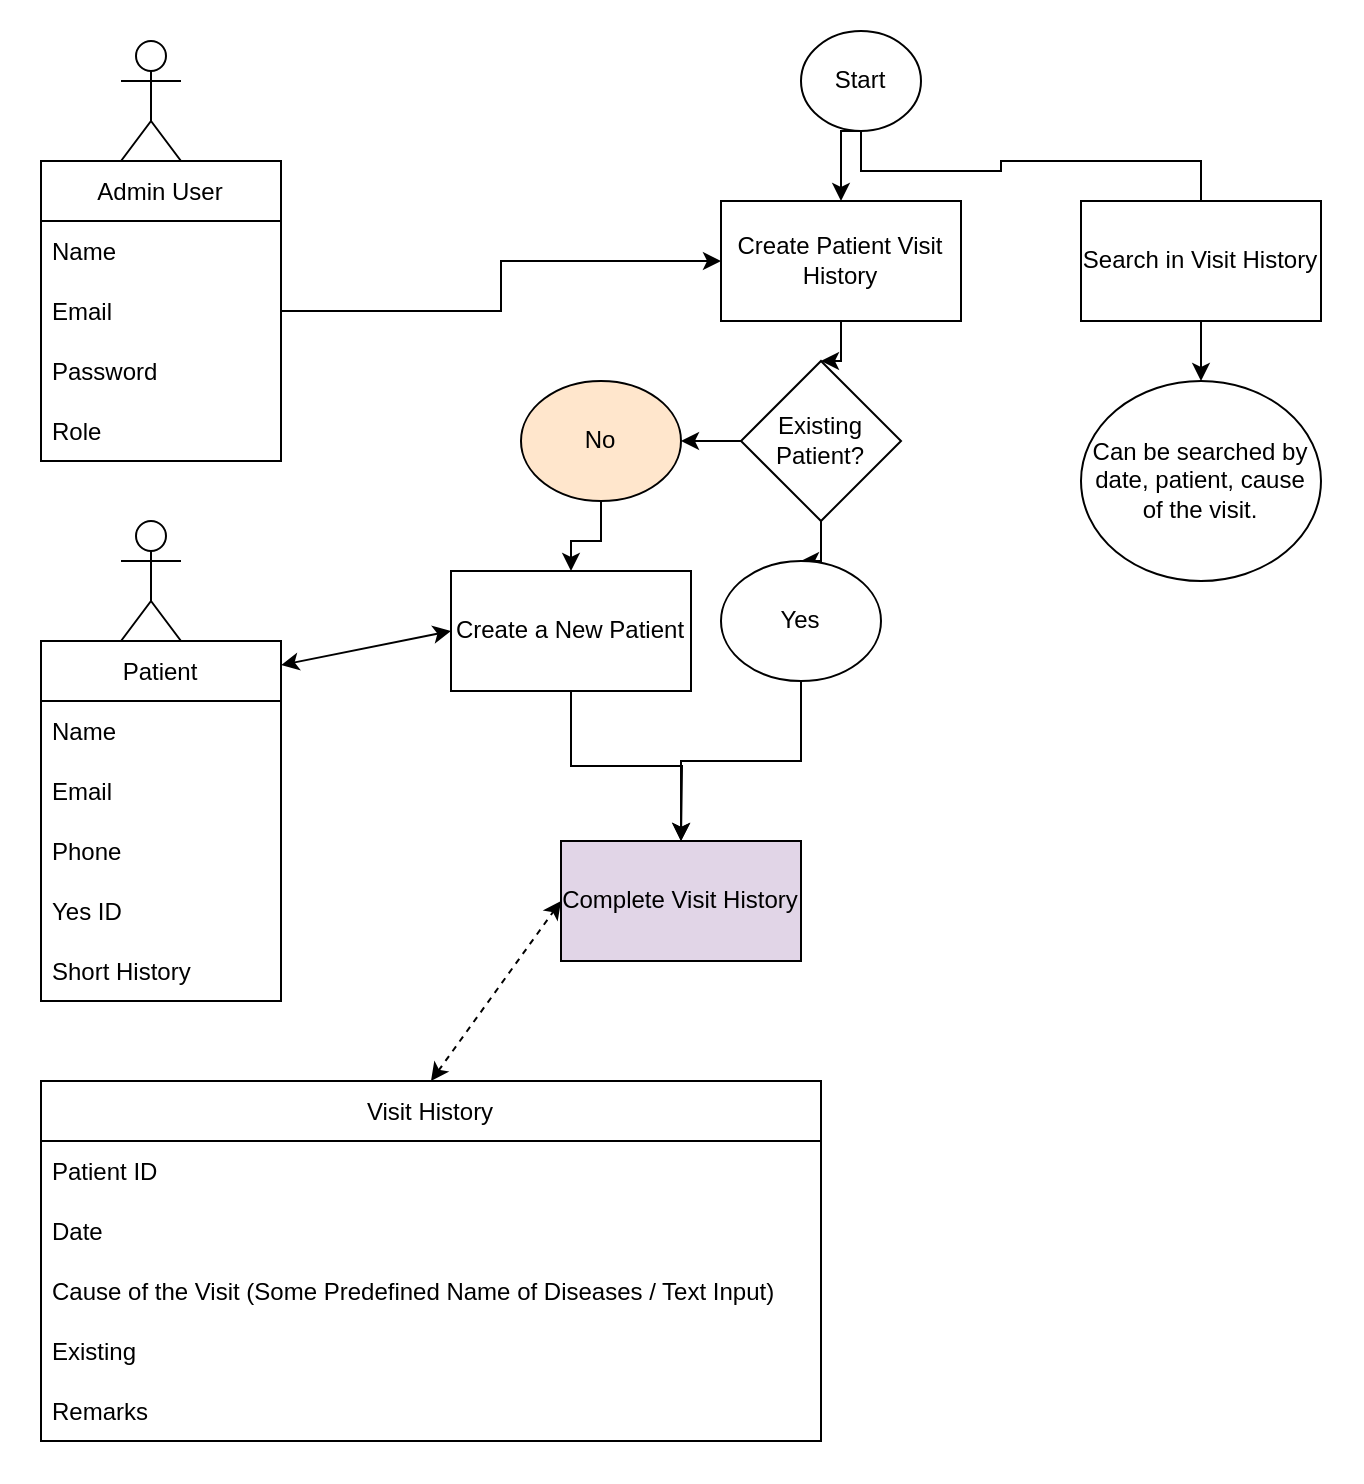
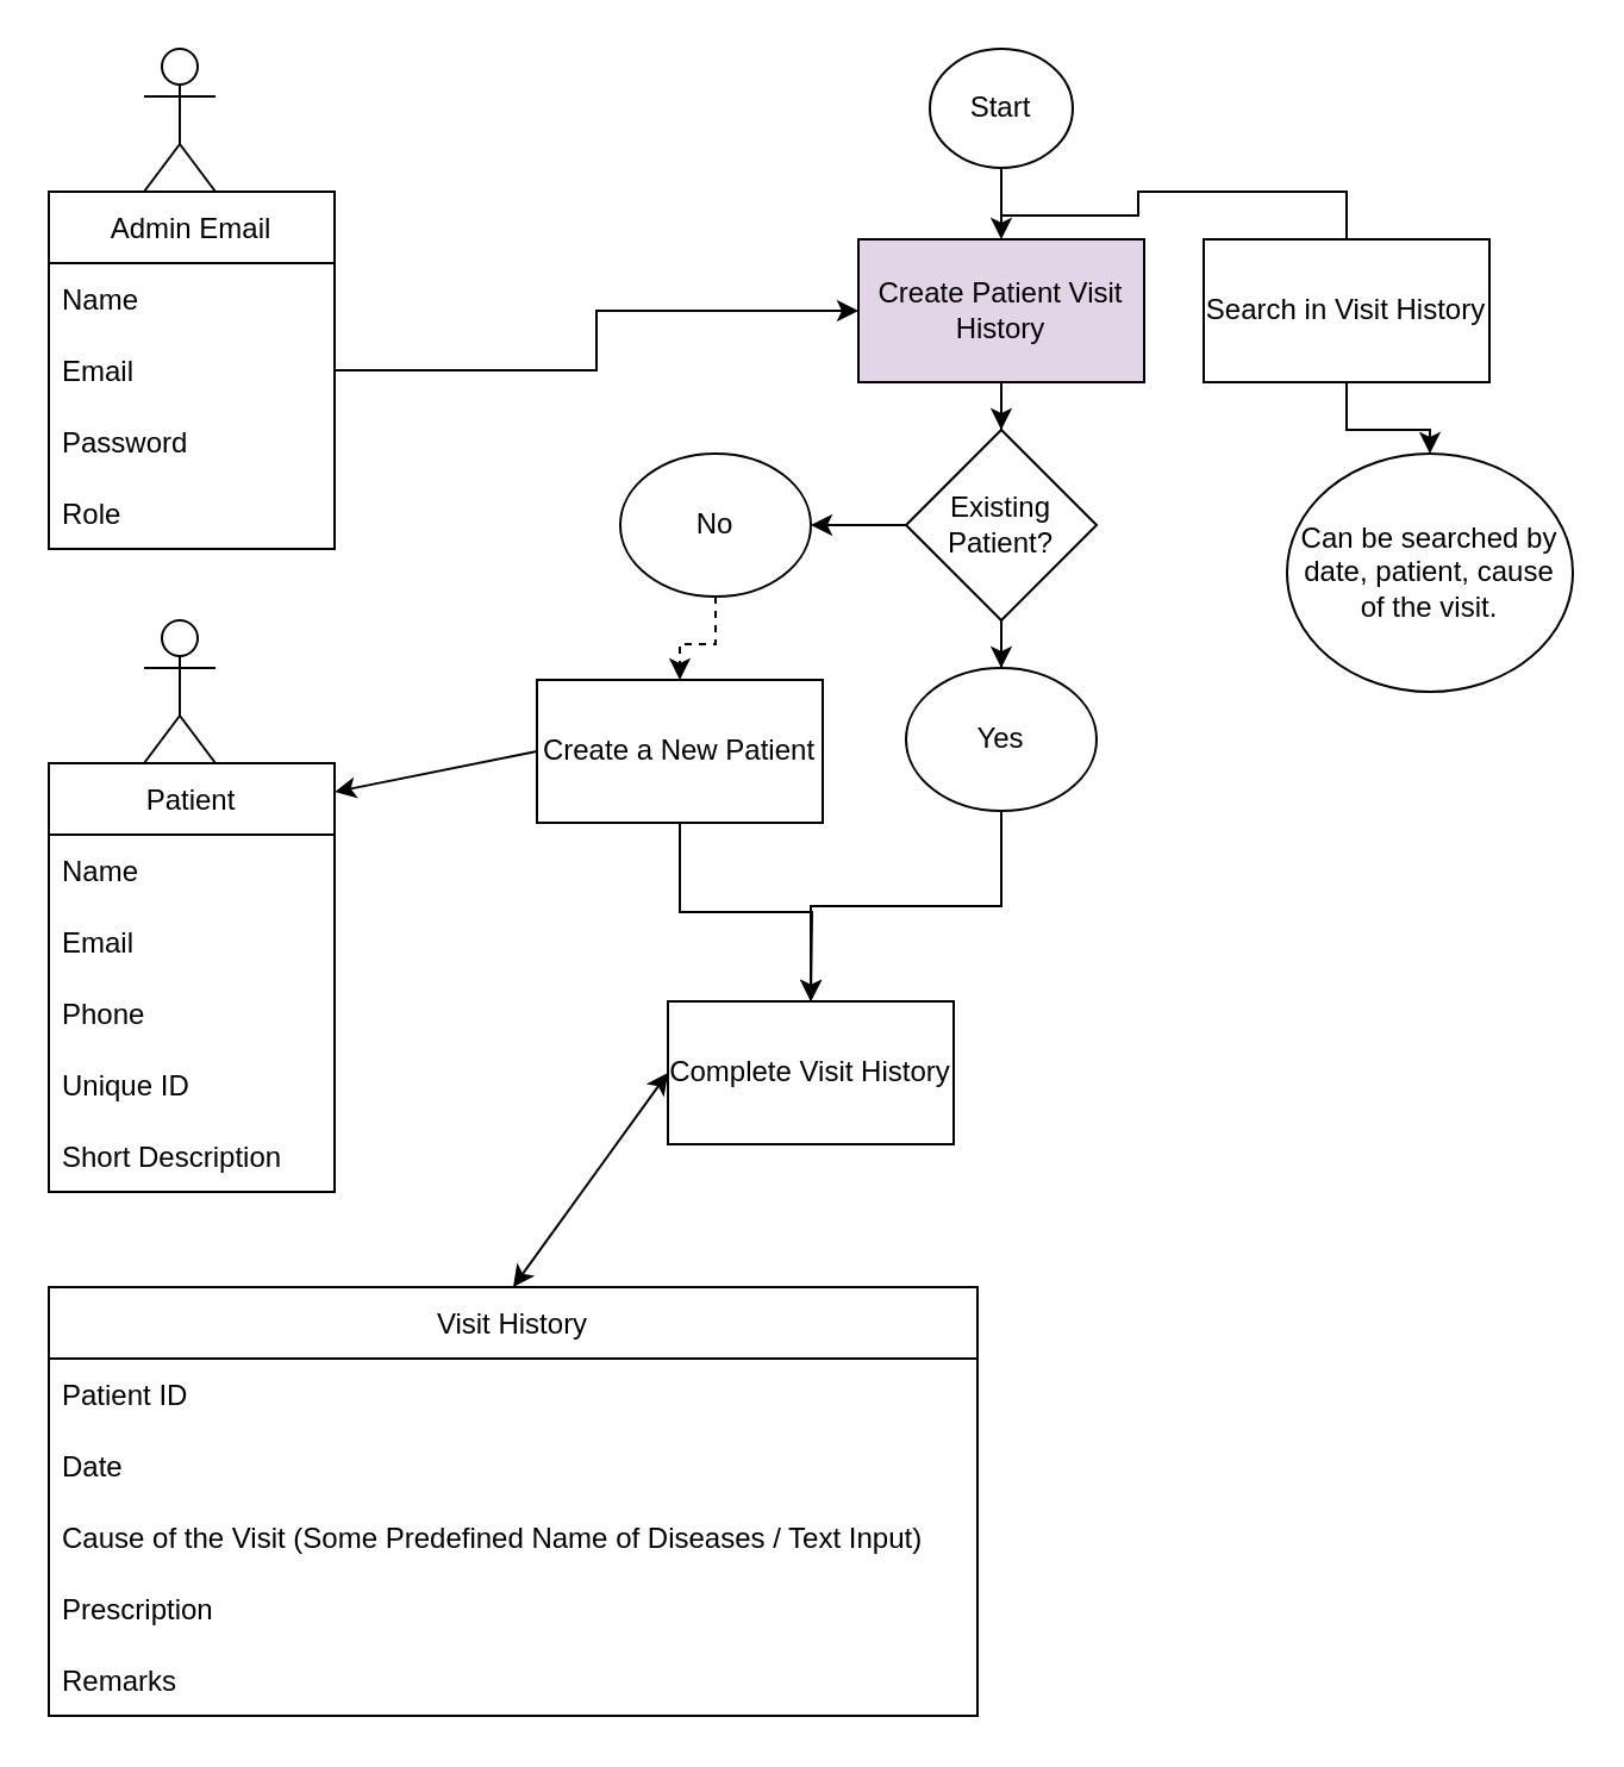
  <mxCell id="0" />
  <mxCell id="1" parent="0" />
  <mxCell id="2" style="edgeStyle=orthogonalEdgeStyle;rounded=0;orthogonalLoop=1;jettySize=auto;html=1;exitX=0.5;exitY=1;exitDx=0;exitDy=0;" parent="1" source="4" edge="1"><mxGeometry relative="1" as="geometry"><mxPoint x="420" y="100" as="targetPoint" /></mxGeometry></mxCell>
  <mxCell id="3" style="edgeStyle=orthogonalEdgeStyle;rounded=0;orthogonalLoop=1;jettySize=auto;html=1;exitX=0.5;exitY=1;exitDx=0;exitDy=0;entryX=0.5;entryY=0;entryDx=0;entryDy=0;endArrow=none;" edge="1" parent="1" source="4" target="40"><mxGeometry relative="1" as="geometry" /></mxCell>
- <mxCell id="4" value="Start" style="ellipse;whiteSpace=wrap;html=1;" parent="1" vertex="1"><mxGeometry x="400" y="15" width="60" height="50" as="geometry" /></mxCell>
+ <mxCell id="4" value="Start" style="ellipse;whiteSpace=wrap;html=1;" parent="1" vertex="1"><mxGeometry x="390" y="20" width="60" height="50" as="geometry" /></mxCell>
  <mxCell id="5" value="Actor" style="shape=umlActor;verticalLabelPosition=bottom;verticalAlign=top;html=1;outlineConnect=0;" parent="1" vertex="1"><mxGeometry x="60" y="20" width="30" height="60" as="geometry" /></mxCell>
- <mxCell id="6" value="Admin User" style="swimlane;fontStyle=0;childLayout=stackLayout;horizontal=1;startSize=30;horizontalStack=0;resizeParent=1;resizeParentMax=0;resizeLast=0;collapsible=1;marginBottom=0;" parent="1" vertex="1"><mxGeometry y="80" width="120" height="150" as="geometry" x="20"><mxRectangle x="-10" y="100" width="100" height="30" as="alternateBounds" /></mxGeometry></mxCell>
+ <mxCell id="6" value="Admin Email" style="swimlane;fontStyle=0;childLayout=stackLayout;horizontal=1;startSize=30;horizontalStack=0;resizeParent=1;resizeParentMax=0;resizeLast=0;collapsible=1;marginBottom=0;" parent="1" vertex="1"><mxGeometry y="80" width="120" height="150" as="geometry" x="20"><mxRectangle x="-10" y="100" width="100" height="30" as="alternateBounds" /></mxGeometry></mxCell>
  <mxCell id="7" value="Name" style="text;strokeColor=none;fillColor=none;align=left;verticalAlign=middle;spacingLeft=4;spacingRight=4;overflow=hidden;points=[[0,0.5],[1,0.5]];portConstraint=eastwest;rotatable=0;" parent="6" vertex="1"><mxGeometry y="30" width="120" height="30" as="geometry" /></mxCell>
  <mxCell id="8" value="Email" style="text;strokeColor=none;fillColor=none;align=left;verticalAlign=middle;spacingLeft=4;spacingRight=4;overflow=hidden;points=[[0,0.5],[1,0.5]];portConstraint=eastwest;rotatable=0;" parent="6" vertex="1"><mxGeometry y="60" width="120" height="30" as="geometry" /></mxCell>
  <mxCell id="9" value="Password" style="text;strokeColor=none;fillColor=none;align=left;verticalAlign=middle;spacingLeft=4;spacingRight=4;overflow=hidden;points=[[0,0.5],[1,0.5]];portConstraint=eastwest;rotatable=0;" parent="6" vertex="1"><mxGeometry y="90" width="120" height="30" as="geometry" /></mxCell>
  <mxCell id="10" value="Role" style="text;strokeColor=none;fillColor=none;align=left;verticalAlign=middle;spacingLeft=4;spacingRight=4;overflow=hidden;points=[[0,0.5],[1,0.5]];portConstraint=eastwest;rotatable=0;" parent="6" vertex="1"><mxGeometry y="120" width="120" height="30" as="geometry" /></mxCell>
  <mxCell id="11" value="Actor" style="shape=umlActor;verticalLabelPosition=bottom;verticalAlign=top;html=1;outlineConnect=0;" parent="1" vertex="1"><mxGeometry x="60" y="260" width="30" height="60" as="geometry" /></mxCell>
  <mxCell id="12" value="Patient" style="swimlane;fontStyle=0;childLayout=stackLayout;horizontal=1;startSize=30;horizontalStack=0;resizeParent=1;resizeParentMax=0;resizeLast=0;collapsible=1;marginBottom=0;" parent="1" vertex="1"><mxGeometry y="320" width="120" height="180" as="geometry" x="20" /></mxCell>
  <mxCell id="13" value="Name" style="text;strokeColor=none;fillColor=none;align=left;verticalAlign=middle;spacingLeft=4;spacingRight=4;overflow=hidden;points=[[0,0.5],[1,0.5]];portConstraint=eastwest;rotatable=0;" parent="12" vertex="1"><mxGeometry y="30" width="120" height="30" as="geometry" /></mxCell>
  <mxCell id="14" value="Email" style="text;strokeColor=none;fillColor=none;align=left;verticalAlign=middle;spacingLeft=4;spacingRight=4;overflow=hidden;points=[[0,0.5],[1,0.5]];portConstraint=eastwest;rotatable=0;" parent="12" vertex="1"><mxGeometry y="60" width="120" height="30" as="geometry" /></mxCell>
  <mxCell id="15" value="Phone" style="text;strokeColor=none;fillColor=none;align=left;verticalAlign=middle;spacingLeft=4;spacingRight=4;overflow=hidden;points=[[0,0.5],[1,0.5]];portConstraint=eastwest;rotatable=0;" parent="12" vertex="1"><mxGeometry y="90" width="120" height="30" as="geometry" /></mxCell>
- <mxCell id="16" value="Yes ID" style="text;strokeColor=none;fillColor=none;align=left;verticalAlign=middle;spacingLeft=4;spacingRight=4;overflow=hidden;points=[[0,0.5],[1,0.5]];portConstraint=eastwest;rotatable=0;" parent="12" vertex="1"><mxGeometry y="120" width="120" height="30" as="geometry" /></mxCell>
- <mxCell id="17" value="Short History" style="text;strokeColor=none;fillColor=none;align=left;verticalAlign=middle;spacingLeft=4;spacingRight=4;overflow=hidden;points=[[0,0.5],[1,0.5]];portConstraint=eastwest;rotatable=0;" vertex="1" parent="12"><mxGeometry y="150" width="120" height="30" as="geometry" /></mxCell>
+ <mxCell id="16" value="Unique ID" style="text;strokeColor=none;fillColor=none;align=left;verticalAlign=middle;spacingLeft=4;spacingRight=4;overflow=hidden;points=[[0,0.5],[1,0.5]];portConstraint=eastwest;rotatable=0;" parent="12" vertex="1"><mxGeometry y="120" width="120" height="30" as="geometry" /></mxCell>
+ <mxCell id="17" value="Short Description" style="text;strokeColor=none;fillColor=none;align=left;verticalAlign=middle;spacingLeft=4;spacingRight=4;overflow=hidden;points=[[0,0.5],[1,0.5]];portConstraint=eastwest;rotatable=0;" vertex="1" parent="12"><mxGeometry y="150" width="120" height="30" as="geometry" /></mxCell>
  <mxCell id="18" value="" style="edgeStyle=orthogonalEdgeStyle;rounded=0;orthogonalLoop=1;jettySize=auto;html=1;" edge="1" parent="1" source="19" target="23"><mxGeometry relative="1" as="geometry" /></mxCell>
- <mxCell id="19" value="Create Patient Visit History" style="rounded=0;whiteSpace=wrap;html=1;" vertex="1" parent="1"><mxGeometry x="360" y="100" width="120" height="60" as="geometry" /></mxCell>
+ <mxCell id="19" value="Create Patient Visit History" style="rounded=0;whiteSpace=wrap;html=1;fillColor=#e1d5e7;" vertex="1" parent="1"><mxGeometry x="360" y="100" width="120" height="60" as="geometry" /></mxCell>
  <mxCell id="20" style="edgeStyle=orthogonalEdgeStyle;rounded=0;orthogonalLoop=1;jettySize=auto;html=1;exitX=1;exitY=0.5;exitDx=0;exitDy=0;" edge="1" parent="1" source="8" target="19"><mxGeometry relative="1" as="geometry" /></mxCell>
  <mxCell id="21" value="" style="edgeStyle=orthogonalEdgeStyle;rounded=0;orthogonalLoop=1;jettySize=auto;html=1;" edge="1" parent="1" source="23" target="25"><mxGeometry relative="1" as="geometry" /></mxCell>
  <mxCell id="22" value="" style="edgeStyle=orthogonalEdgeStyle;rounded=0;orthogonalLoop=1;jettySize=auto;html=1;" edge="1" parent="1" source="23" target="27"><mxGeometry relative="1" as="geometry" /></mxCell>
- <mxCell id="23" value="Existing Patient?" style="rhombus;whiteSpace=wrap;html=1;rounded=0;" vertex="1" parent="1"><mxGeometry x="370" y="180" width="80" height="80" as="geometry" /></mxCell>
+ <mxCell id="23" value="Existing Patient?" style="rhombus;whiteSpace=wrap;html=1;rounded=0;" vertex="1" parent="1"><mxGeometry x="380" y="180" width="80" height="80" as="geometry" /></mxCell>
  <mxCell id="24" value="" style="edgeStyle=orthogonalEdgeStyle;rounded=0;orthogonalLoop=1;jettySize=auto;html=1;" edge="1" parent="1" source="25" target="31"><mxGeometry relative="1" as="geometry" /></mxCell>
- <mxCell id="25" value="Yes" style="ellipse;whiteSpace=wrap;html=1;rounded=0;" vertex="1" parent="1"><mxGeometry x="360" y="280" width="80" height="60" as="geometry" /></mxCell>
- <mxCell id="26" value="" style="edgeStyle=orthogonalEdgeStyle;rounded=0;orthogonalLoop=1;jettySize=auto;html=1;" edge="1" parent="1" source="27" target="29"><mxGeometry relative="1" as="geometry" /></mxCell>
- <mxCell id="27" value="No" style="ellipse;whiteSpace=wrap;html=1;rounded=0;fillColor=#ffe6cc;" vertex="1" parent="1"><mxGeometry x="260" y="190" width="80" height="60" as="geometry" /></mxCell>
+ <mxCell id="25" value="Yes" style="ellipse;whiteSpace=wrap;html=1;rounded=0;" vertex="1" parent="1"><mxGeometry x="380" y="280" width="80" height="60" as="geometry" /></mxCell>
+ <mxCell id="26" value="" style="edgeStyle=orthogonalEdgeStyle;rounded=0;orthogonalLoop=1;jettySize=auto;html=1;dashed=1;" edge="1" parent="1" source="27" target="29"><mxGeometry relative="1" as="geometry" /></mxCell>
+ <mxCell id="27" value="No" style="ellipse;whiteSpace=wrap;html=1;rounded=0;" vertex="1" parent="1"><mxGeometry x="260" y="190" width="80" height="60" as="geometry" /></mxCell>
  <mxCell id="28" style="edgeStyle=orthogonalEdgeStyle;rounded=0;orthogonalLoop=1;jettySize=auto;html=1;exitX=0.5;exitY=1;exitDx=0;exitDy=0;" edge="1" parent="1" source="29"><mxGeometry relative="1" as="geometry"><mxPoint x="340" y="420" as="targetPoint" /></mxGeometry></mxCell>
  <mxCell id="29" value="Create a New Patient" style="whiteSpace=wrap;html=1;rounded=0;" vertex="1" parent="1"><mxGeometry x="225" y="285" width="120" height="60" as="geometry" /></mxCell>
- <mxCell id="30" value="" style="endArrow=classic;startArrow=classic;html=1;rounded=0;entryX=0;entryY=0.5;entryDx=0;entryDy=0;exitX=1;exitY=0.067;exitDx=0;exitDy=0;exitPerimeter=0;" edge="1" parent="1" source="12" target="29"><mxGeometry width="50" height="50" relative="1" as="geometry"><mxPoint x="140" y="410" as="sourcePoint" /><mxPoint x="190" y="360" as="targetPoint" /></mxGeometry></mxCell>
- <mxCell id="31" value="Complete Visit History" style="whiteSpace=wrap;html=1;rounded=0;fillColor=#e1d5e7;" vertex="1" parent="1"><mxGeometry x="280" y="420" width="120" height="60" as="geometry" /></mxCell>
+ <mxCell id="30" value="" style="endArrow=none;startArrow=classic;html=1;rounded=0;entryX=0;entryY=0.5;entryDx=0;entryDy=0;exitX=1;exitY=0.067;exitDx=0;exitDy=0;exitPerimeter=0;" edge="1" parent="1" source="12" target="29"><mxGeometry width="50" height="50" relative="1" as="geometry"><mxPoint x="140" y="410" as="sourcePoint" /><mxPoint x="190" y="360" as="targetPoint" /></mxGeometry></mxCell>
+ <mxCell id="31" value="Complete Visit History" style="whiteSpace=wrap;html=1;rounded=0;" vertex="1" parent="1"><mxGeometry x="280" y="420" width="120" height="60" as="geometry" /></mxCell>
  <mxCell id="32" value="Visit History" style="swimlane;fontStyle=0;childLayout=stackLayout;horizontal=1;startSize=30;horizontalStack=0;resizeParent=1;resizeParentMax=0;resizeLast=0;collapsible=1;marginBottom=0;" vertex="1" parent="1"><mxGeometry y="540" width="390" height="180" as="geometry" x="20" /></mxCell>
  <mxCell id="33" value="Patient ID" style="text;strokeColor=none;fillColor=none;align=left;verticalAlign=middle;spacingLeft=4;spacingRight=4;overflow=hidden;points=[[0,0.5],[1,0.5]];portConstraint=eastwest;rotatable=0;" vertex="1" parent="32"><mxGeometry y="30" width="390" height="30" as="geometry" /></mxCell>
  <mxCell id="34" value="Date" style="text;strokeColor=none;fillColor=none;align=left;verticalAlign=middle;spacingLeft=4;spacingRight=4;overflow=hidden;points=[[0,0.5],[1,0.5]];portConstraint=eastwest;rotatable=0;" vertex="1" parent="32"><mxGeometry y="60" width="390" height="30" as="geometry" /></mxCell>
  <mxCell id="35" value="Cause of the Visit (Some Predefined Name of Diseases / Text Input)" style="text;strokeColor=none;fillColor=none;align=left;verticalAlign=middle;spacingLeft=4;spacingRight=4;overflow=hidden;points=[[0,0.5],[1,0.5]];portConstraint=eastwest;rotatable=0;" vertex="1" parent="32"><mxGeometry y="90" width="390" height="30" as="geometry" /></mxCell>
- <mxCell id="36" value="Existing" style="text;strokeColor=none;fillColor=none;align=left;verticalAlign=middle;spacingLeft=4;spacingRight=4;overflow=hidden;points=[[0,0.5],[1,0.5]];portConstraint=eastwest;rotatable=0;" vertex="1" parent="32"><mxGeometry y="120" width="390" height="30" as="geometry" /></mxCell>
+ <mxCell id="36" value="Prescription" style="text;strokeColor=none;fillColor=none;align=left;verticalAlign=middle;spacingLeft=4;spacingRight=4;overflow=hidden;points=[[0,0.5],[1,0.5]];portConstraint=eastwest;rotatable=0;" vertex="1" parent="32"><mxGeometry y="120" width="390" height="30" as="geometry" /></mxCell>
  <mxCell id="37" value="Remarks" style="text;strokeColor=none;fillColor=none;align=left;verticalAlign=middle;spacingLeft=4;spacingRight=4;overflow=hidden;points=[[0,0.5],[1,0.5]];portConstraint=eastwest;rotatable=0;" vertex="1" parent="32"><mxGeometry y="150" width="390" height="30" as="geometry" /></mxCell>
- <mxCell id="38" value="" style="endArrow=classic;startArrow=classic;html=1;rounded=0;entryX=0;entryY=0.5;entryDx=0;entryDy=0;exitX=0.5;exitY=0;exitDx=0;exitDy=0;dashed=1;" edge="1" parent="1" source="32" target="31"><mxGeometry width="50" height="50" relative="1" as="geometry"><mxPoint x="140" y="580" as="sourcePoint" /><mxPoint x="190" y="530" as="targetPoint" /></mxGeometry></mxCell>
+ <mxCell id="38" value="" style="endArrow=classic;startArrow=classic;html=1;rounded=0;entryX=0;entryY=0.5;entryDx=0;entryDy=0;exitX=0.5;exitY=0;exitDx=0;exitDy=0;" edge="1" parent="1" source="32" target="31"><mxGeometry width="50" height="50" relative="1" as="geometry"><mxPoint x="140" y="580" as="sourcePoint" /><mxPoint x="190" y="530" as="targetPoint" /></mxGeometry></mxCell>
  <mxCell id="39" value="" style="edgeStyle=orthogonalEdgeStyle;rounded=0;orthogonalLoop=1;jettySize=auto;html=1;" edge="1" parent="1" source="40" target="41"><mxGeometry relative="1" as="geometry" /></mxCell>
- <mxCell id="40" value="Search in Visit History" style="rounded=0;whiteSpace=wrap;html=1;" vertex="1" parent="1"><mxGeometry x="540" y="100" width="120" height="60" as="geometry" /></mxCell>
+ <mxCell id="40" value="Search in Visit History" style="rounded=0;whiteSpace=wrap;html=1;" vertex="1" parent="1"><mxGeometry x="505" y="100" width="120" height="60" as="geometry" /></mxCell>
  <mxCell id="41" value="Can be searched by date, patient, cause of the visit." style="ellipse;whiteSpace=wrap;html=1;rounded=0;" vertex="1" parent="1"><mxGeometry x="540" y="190" width="120" height="100" as="geometry" /></mxCell>
